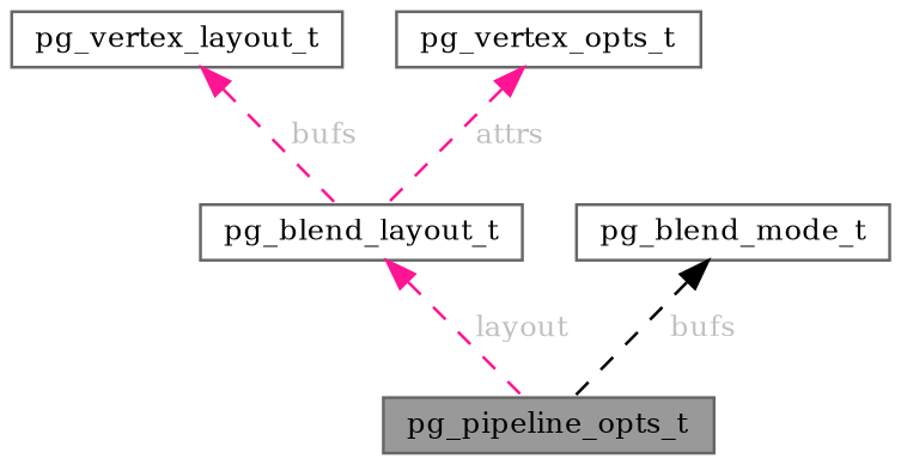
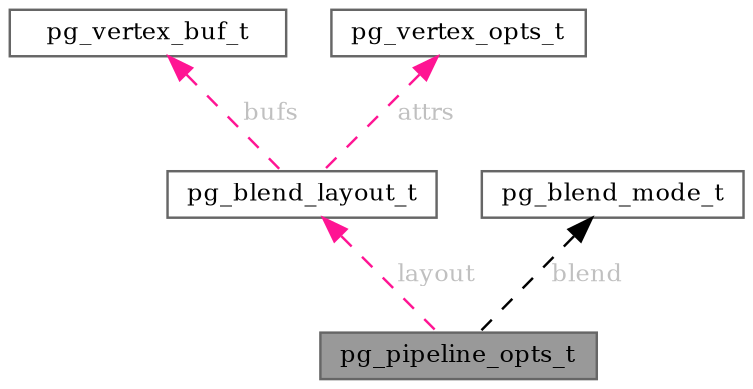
  digraph {
    fontname="DejaVu Serif"
    node [color=gray40 fillcolor=white fontname="DejaVu Serif" fontsize=10 shape=box style=filled]
    edge [color=deeppink dir=back fontcolor=grey fontname="DejaVu Serif" fontsize=10 labelfontname=Helvetica labelfontsize=10 style=dashed]
    n1 [fillcolor=grey60 fontcolor=black height=0.2 label=pg_pipeline_opts_t width=0.4]
    n2 [height=0.2 label=pg_blend_layout_t width=0.4]
-   n3 [height=0.2 label=pg_vertex_layout_t width=0.4]
+   n3 [height=0.2 label=pg_vertex_buf_t width=0.4]
    n4 [height=0.2 label=pg_vertex_opts_t width=0.4]
    n5 [height=0.2 label=pg_blend_mode_t width=0.4]
    n2 -> n1 [label=" layout"]
    n3 -> n2 [label=" bufs"]
    n4 -> n2 [label=" attrs"]
-   n5 -> n1 [color=black label=" bufs"]
+   n5 -> n1 [color=black label=" blend"]
  }
